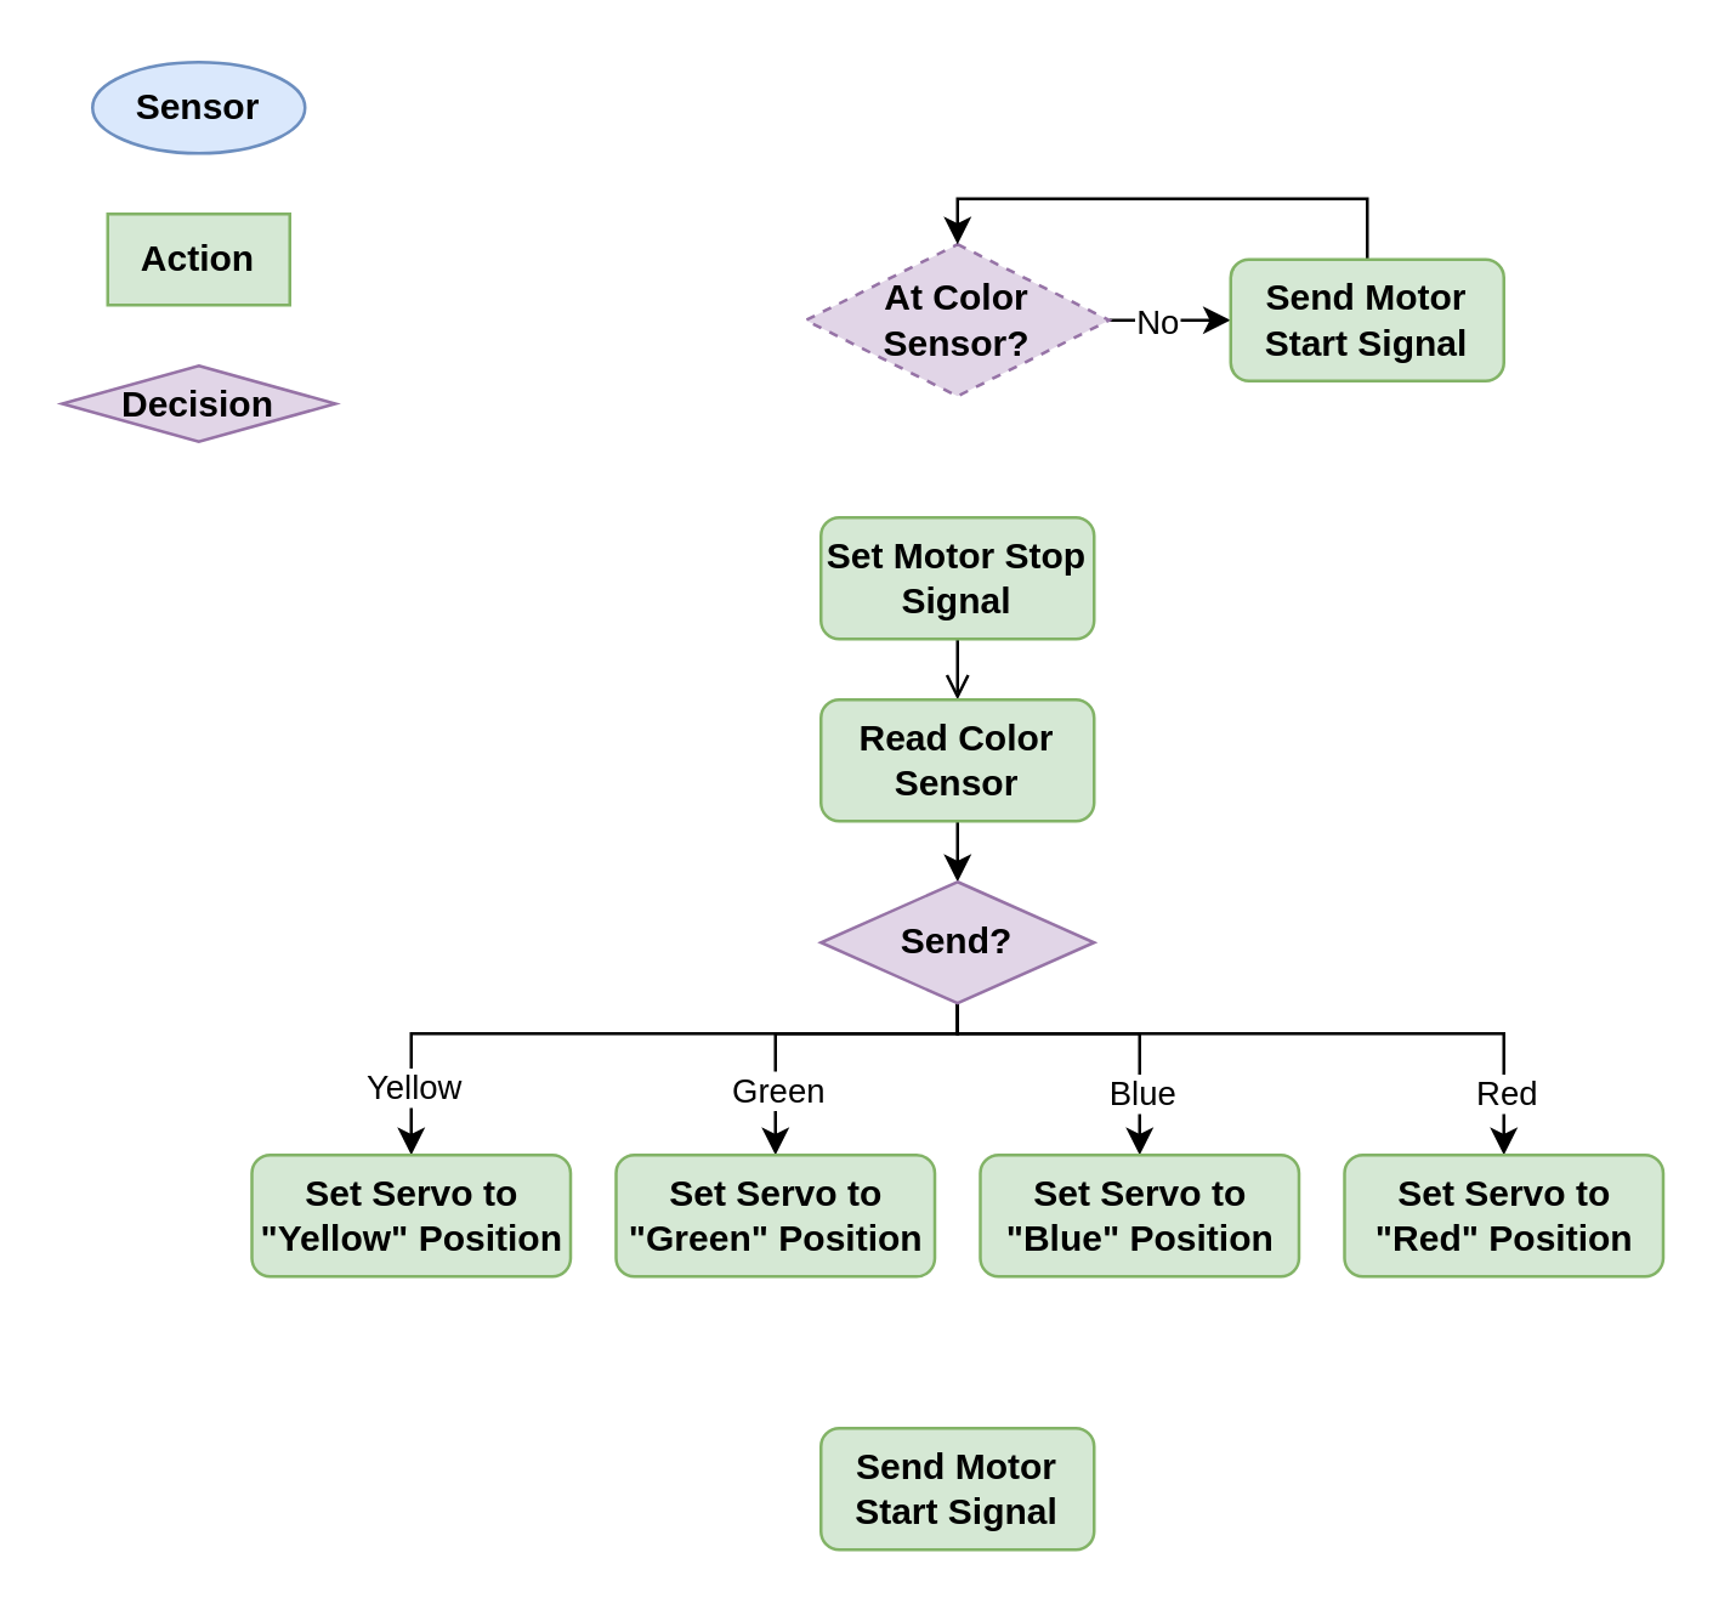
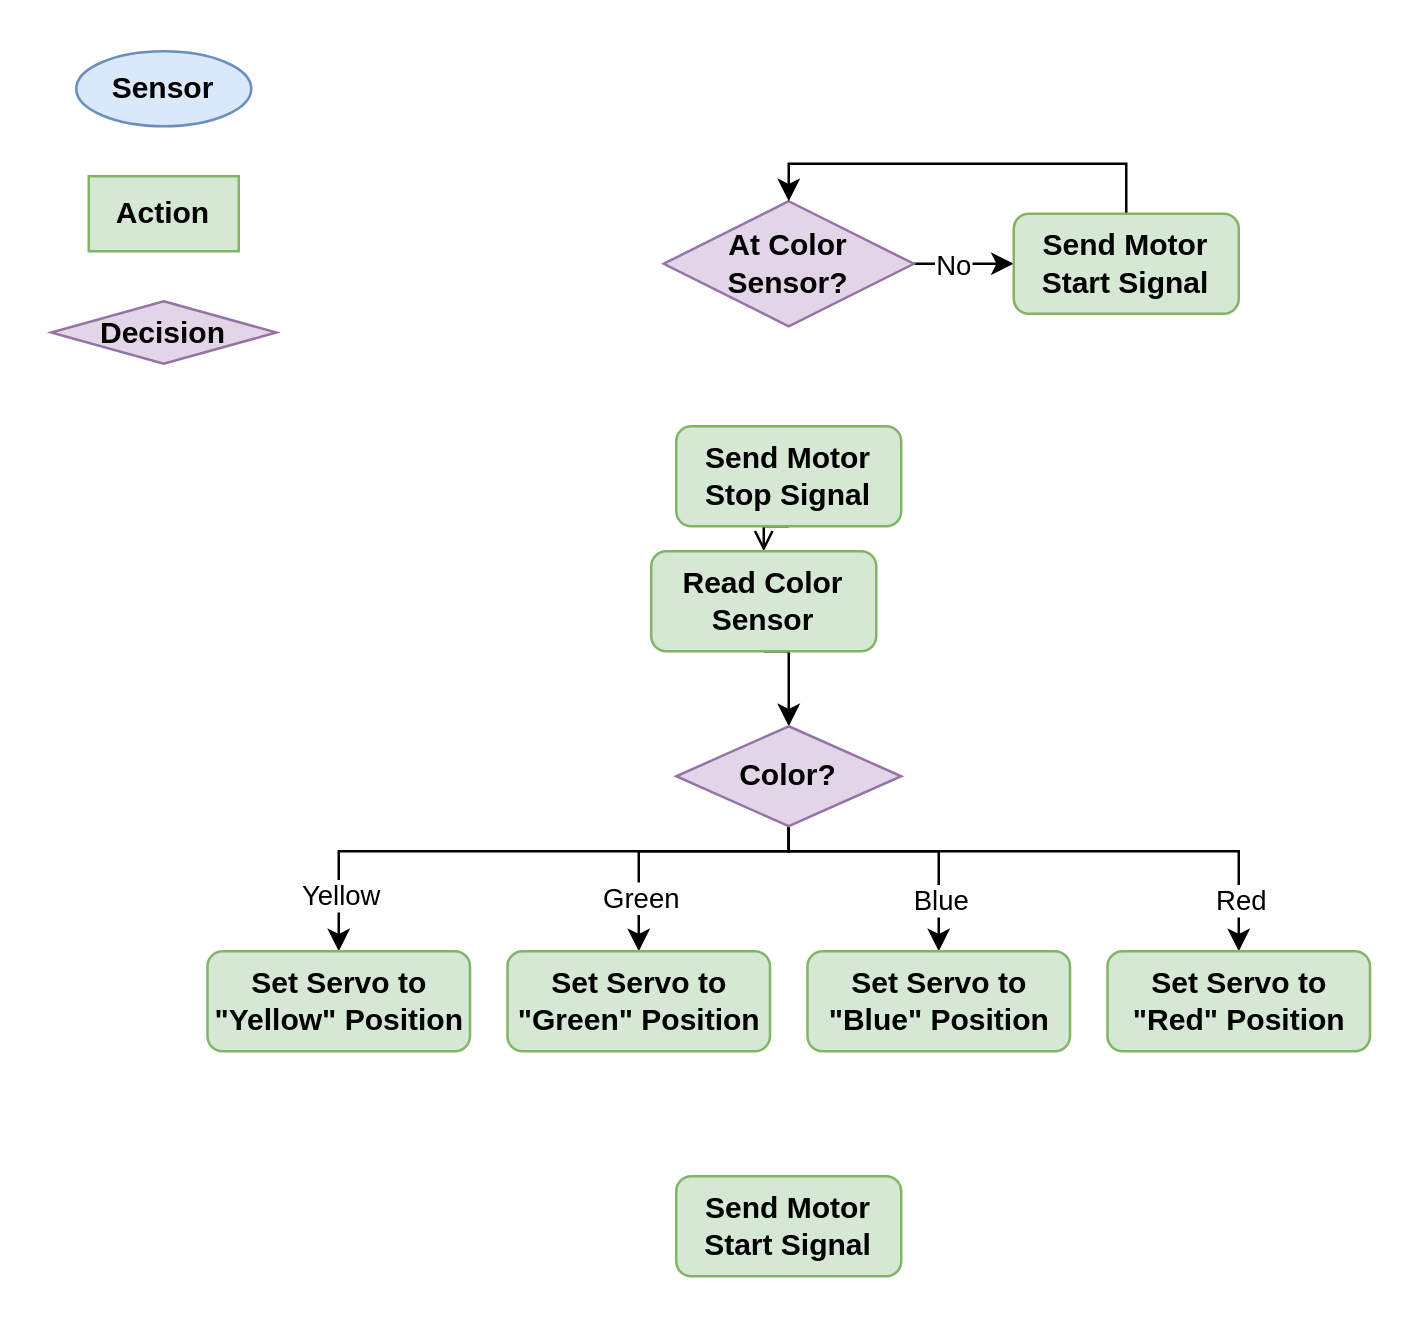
  <mxCell id="0" />
  <mxCell id="1" parent="0" />
  <mxCell id="2" value="Sensor" style="ellipse;whiteSpace=wrap;html=1;fontStyle=1;fillColor=#dae8fc;strokeColor=#6c8ebf;" vertex="1" parent="1"><mxGeometry x="30" y="20" width="70" height="30" as="geometry" /></mxCell>
  <mxCell id="3" value="Decision" style="rhombus;whiteSpace=wrap;html=1;fontStyle=1;fillColor=#e1d5e7;strokeColor=#9673a6;" vertex="1" parent="1"><mxGeometry x="20" y="120" width="90" height="25" as="geometry" /></mxCell>
  <mxCell id="4" value="Action" style="whiteSpace=wrap;html=1;fontStyle=1;fillColor=#d5e8d4;strokeColor=#82b366;rounded=0;" vertex="1" parent="1"><mxGeometry x="35" y="70" width="60" height="30" as="geometry" /></mxCell>
  <mxCell id="5" style="edgeStyle=orthogonalEdgeStyle;rounded=0;orthogonalLoop=1;jettySize=auto;html=1;exitX=1;exitY=0.5;exitDx=0;exitDy=0;entryX=0;entryY=0.5;entryDx=0;entryDy=0;" edge="1" parent="1" source="7" target="9"><mxGeometry relative="1" as="geometry" /></mxCell>
  <mxCell id="6" value="No" style="edgeLabel;html=1;align=center;verticalAlign=middle;resizable=0;points=[];" vertex="1" connectable="0" parent="5"><mxGeometry x="-0.229" relative="1" as="geometry"><mxPoint as="offset" /></mxGeometry></mxCell>
- <mxCell id="7" value="At Color Sensor?" style="rhombus;whiteSpace=wrap;html=1;fontStyle=1;fillColor=#e1d5e7;strokeColor=#9673a6;dashed=1;" vertex="1" parent="1"><mxGeometry x="265" y="80" width="100" height="50" as="geometry" /></mxCell>
+ <mxCell id="7" value="At Color Sensor?" style="rhombus;whiteSpace=wrap;html=1;fontStyle=1;fillColor=#e1d5e7;strokeColor=#9673a6;" vertex="1" parent="1"><mxGeometry x="265" y="80" width="100" height="50" as="geometry" /></mxCell>
  <mxCell id="8" style="edgeStyle=orthogonalEdgeStyle;rounded=0;orthogonalLoop=1;jettySize=auto;html=1;exitX=0.5;exitY=0;exitDx=0;exitDy=0;entryX=0.5;entryY=0;entryDx=0;entryDy=0;" edge="1" parent="1" source="9" target="7"><mxGeometry relative="1" as="geometry" /></mxCell>
  <mxCell id="9" value="Send Motor Start Signal" style="rounded=1;whiteSpace=wrap;html=1;fontStyle=1;fillColor=#d5e8d4;strokeColor=#82b366;" vertex="1" parent="1"><mxGeometry x="405" y="85" width="90" height="40" as="geometry" /></mxCell>
  <mxCell id="10" style="edgeStyle=orthogonalEdgeStyle;rounded=0;orthogonalLoop=1;jettySize=auto;html=1;exitX=0.5;exitY=1;exitDx=0;exitDy=0;entryX=0.5;entryY=0;entryDx=0;entryDy=0;endArrow=open;" edge="1" parent="1" source="11" target="13"><mxGeometry relative="1" as="geometry" /></mxCell>
- <mxCell id="11" value="Set Motor Stop Signal" style="rounded=1;whiteSpace=wrap;html=1;fontStyle=1;fillColor=#d5e8d4;strokeColor=#82b366;" vertex="1" parent="1"><mxGeometry x="270" y="170" width="90" height="40" as="geometry" /></mxCell>
+ <mxCell id="11" value="Send Motor Stop Signal" style="rounded=1;whiteSpace=wrap;html=1;fontStyle=1;fillColor=#d5e8d4;strokeColor=#82b366;" vertex="1" parent="1"><mxGeometry x="270" y="170" width="90" height="40" as="geometry" /></mxCell>
  <mxCell id="12" style="edgeStyle=orthogonalEdgeStyle;rounded=0;orthogonalLoop=1;jettySize=auto;html=1;exitX=0.5;exitY=1;exitDx=0;exitDy=0;entryX=0.5;entryY=0;entryDx=0;entryDy=0;" edge="1" parent="1" source="13" target="22"><mxGeometry relative="1" as="geometry" /></mxCell>
- <mxCell id="13" value="Read Color Sensor" style="rounded=1;whiteSpace=wrap;html=1;fontStyle=1;fillColor=#d5e8d4;strokeColor=#82b366;" vertex="1" parent="1"><mxGeometry x="270" y="230" width="90" height="40" as="geometry" /></mxCell>
+ <mxCell id="13" value="Read Color Sensor" style="rounded=1;whiteSpace=wrap;html=1;fontStyle=1;fillColor=#d5e8d4;strokeColor=#82b366;" vertex="1" parent="1"><mxGeometry x="260" y="220" width="90" height="40" as="geometry" /></mxCell>
  <mxCell id="14" style="edgeStyle=orthogonalEdgeStyle;rounded=0;orthogonalLoop=1;jettySize=auto;html=1;exitX=0.5;exitY=1;exitDx=0;exitDy=0;entryX=0.5;entryY=0;entryDx=0;entryDy=0;" edge="1" parent="1" source="22" target="25"><mxGeometry relative="1" as="geometry"><Array as="points"><mxPoint x="315" y="340" /><mxPoint x="255" y="340" /></Array></mxGeometry></mxCell>
  <mxCell id="15" value="Green" style="edgeLabel;html=1;align=center;verticalAlign=middle;resizable=0;points=[];" vertex="1" connectable="0" parent="14"><mxGeometry x="0.6" y="-1" relative="1" as="geometry"><mxPoint x="1" as="offset" /></mxGeometry></mxCell>
  <mxCell id="16" style="edgeStyle=orthogonalEdgeStyle;rounded=0;orthogonalLoop=1;jettySize=auto;html=1;exitX=0.5;exitY=1;exitDx=0;exitDy=0;entryX=0.5;entryY=0;entryDx=0;entryDy=0;" edge="1" parent="1" source="22" target="24"><mxGeometry relative="1" as="geometry"><Array as="points"><mxPoint x="315" y="340" /><mxPoint x="135" y="340" /></Array></mxGeometry></mxCell>
  <mxCell id="17" value="Yellow" style="edgeLabel;html=1;align=center;verticalAlign=middle;resizable=0;points=[];" vertex="1" connectable="0" parent="16"><mxGeometry x="0.803" relative="1" as="geometry"><mxPoint as="offset" /></mxGeometry></mxCell>
  <mxCell id="18" style="edgeStyle=orthogonalEdgeStyle;rounded=0;orthogonalLoop=1;jettySize=auto;html=1;exitX=0.5;exitY=1;exitDx=0;exitDy=0;entryX=0.5;entryY=0;entryDx=0;entryDy=0;" edge="1" parent="1" source="22" target="23"><mxGeometry relative="1" as="geometry"><Array as="points"><mxPoint x="315" y="340" /><mxPoint x="375" y="340" /></Array></mxGeometry></mxCell>
  <mxCell id="19" value="Blue" style="edgeLabel;html=1;align=center;verticalAlign=middle;resizable=0;points=[];" vertex="1" connectable="0" parent="18"><mxGeometry x="0.615" relative="1" as="geometry"><mxPoint as="offset" /></mxGeometry></mxCell>
  <mxCell id="20" style="edgeStyle=orthogonalEdgeStyle;rounded=0;orthogonalLoop=1;jettySize=auto;html=1;exitX=0.5;exitY=1;exitDx=0;exitDy=0;" edge="1" parent="1" source="22" target="26"><mxGeometry relative="1" as="geometry"><Array as="points"><mxPoint x="315" y="340" /><mxPoint x="495" y="340" /></Array></mxGeometry></mxCell>
  <mxCell id="21" value="Red" style="edgeLabel;html=1;align=center;verticalAlign=middle;resizable=0;points=[];" vertex="1" connectable="0" parent="20"><mxGeometry x="0.814" relative="1" as="geometry"><mxPoint as="offset" /></mxGeometry></mxCell>
- <mxCell id="22" value="Send?" style="rhombus;whiteSpace=wrap;html=1;fontStyle=1;fillColor=#e1d5e7;strokeColor=#9673a6;" vertex="1" parent="1"><mxGeometry x="270" y="290" width="90" height="40" as="geometry" /></mxCell>
+ <mxCell id="22" value="Color?" style="rhombus;whiteSpace=wrap;html=1;fontStyle=1;fillColor=#e1d5e7;strokeColor=#9673a6;" vertex="1" parent="1"><mxGeometry x="270" y="290" width="90" height="40" as="geometry" /></mxCell>
  <mxCell id="23" value="Set Servo to &quot;Blue&quot; Position" style="rounded=1;whiteSpace=wrap;html=1;fontStyle=1;fillColor=#d5e8d4;strokeColor=#82b366;" vertex="1" parent="1"><mxGeometry x="322.5" y="380" width="105" height="40" as="geometry" /></mxCell>
  <mxCell id="24" value="Set Servo to &quot;Yellow&quot; Position" style="rounded=1;whiteSpace=wrap;html=1;fontStyle=1;fillColor=#d5e8d4;strokeColor=#82b366;" vertex="1" parent="1"><mxGeometry x="82.5" y="380" width="105" height="40" as="geometry" /></mxCell>
  <mxCell id="25" value="Set Servo to &quot;Green&quot; Position" style="rounded=1;whiteSpace=wrap;html=1;fontStyle=1;fillColor=#d5e8d4;strokeColor=#82b366;" vertex="1" parent="1"><mxGeometry x="202.5" y="380" width="105" height="40" as="geometry" /></mxCell>
  <mxCell id="26" value="Set Servo to &quot;Red&quot; Position" style="rounded=1;whiteSpace=wrap;html=1;fontStyle=1;fillColor=#d5e8d4;strokeColor=#82b366;" vertex="1" parent="1"><mxGeometry x="442.5" y="380" width="105" height="40" as="geometry" /></mxCell>
  <mxCell id="27" value="Send Motor Start Signal" style="rounded=1;whiteSpace=wrap;html=1;fontStyle=1;fillColor=#d5e8d4;strokeColor=#82b366;" vertex="1" parent="1"><mxGeometry x="270" y="470" width="90" height="40" as="geometry" /></mxCell>
